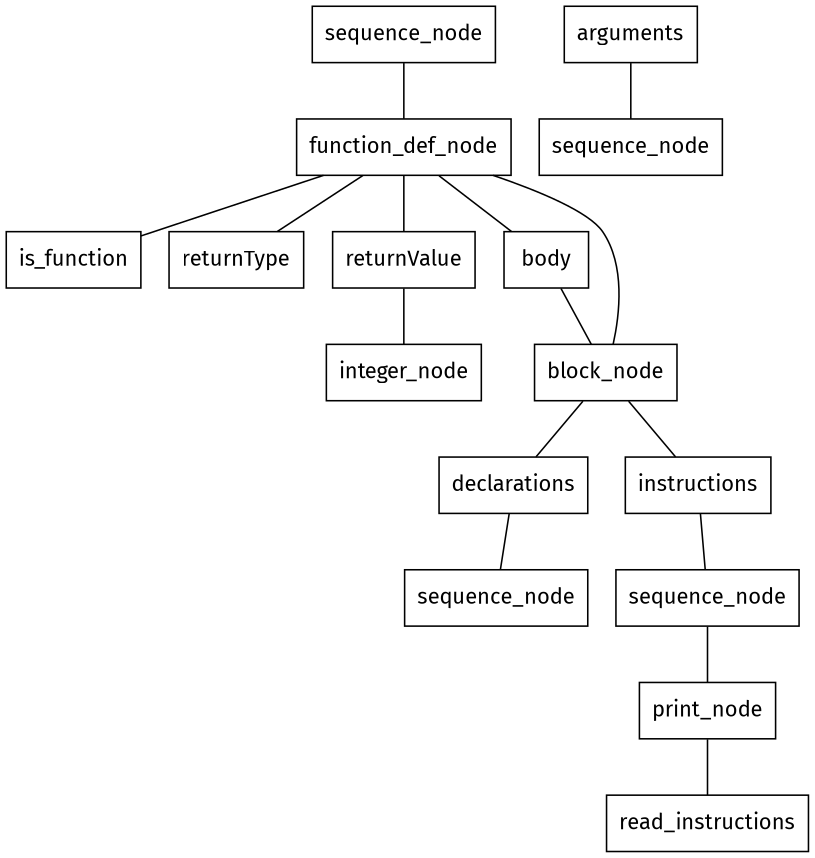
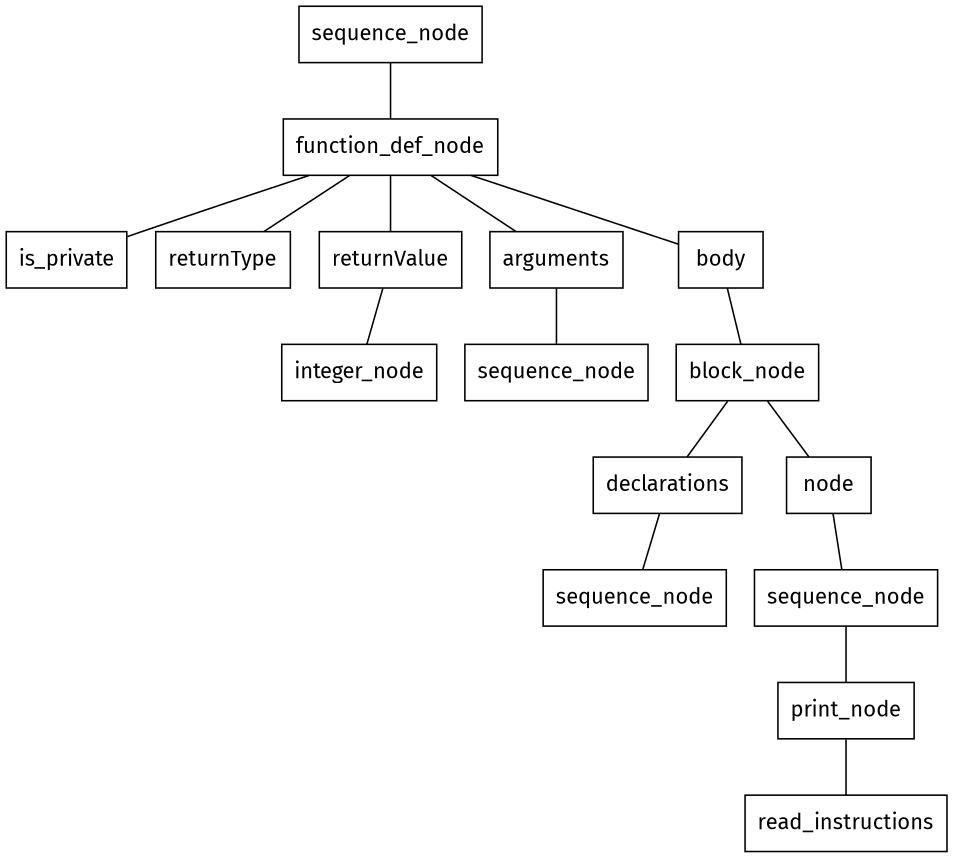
  graph {
    fontname="Fira Sans"
    rankdir=TB
    node [fontname="Fira Sans" shape=box]
    edge [fontname="Fira Sans"]
    n1 [label=sequence_node]
    n2 [label=function_def_node]
-   n3 [label=is_function]
+   n3 [label=is_private]
    n4 [label=returnType]
    n5 [label=returnValue]
    n6 [label=arguments]
    n7 [label=body]
    n8 [label=integer_node]
    n9 [label=sequence_node]
    n10 [label=block_node]
    n11 [label=declarations]
-   n12 [label=instructions]
+   n12 [label="node"]
    n13 [label=sequence_node]
    n14 [label=sequence_node]
    n15 [label=print_node]
    n16 [label=read_instructions]
    n1 -- n2
    n2 -- n3
    n2 -- n4
    n2 -- n5
-   n2 -- n10
+   n2 -- n6
    n2 -- n7
    n5 -- n8
    n6 -- n9
    n7 -- n10
    n10 -- n11
    n10 -- n12
    n11 -- n13
    n12 -- n14
    n14 -- n15
    n15 -- n16
  }
